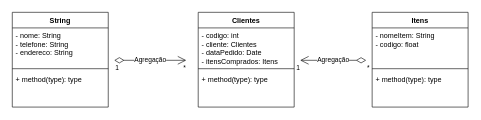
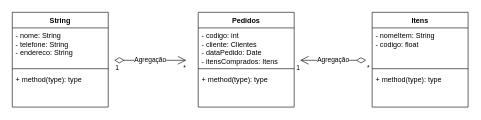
  <mxCell id="0" />
  <mxCell id="1" parent="0" />
  <mxCell id="2" value="String" style="swimlane;fontStyle=1;align=center;verticalAlign=top;childLayout=stackLayout;horizontal=1;startSize=26;horizontalStack=0;resizeParent=1;resizeParentMax=0;resizeLast=0;collapsible=1;marginBottom=0;" vertex="1" parent="1"><mxGeometry x="20" y="20" width="160" height="158" as="geometry" /></mxCell>
  <mxCell id="3" value="- nome: String&#10;- telefone: String&#10;- endereco: String" style="text;strokeColor=none;fillColor=none;align=left;verticalAlign=top;spacingLeft=4;spacingRight=4;overflow=hidden;rotatable=0;points=[[0,0.5],[1,0.5]];portConstraint=eastwest;" vertex="1" parent="2"><mxGeometry y="26" width="160" height="64" as="geometry" /></mxCell>
  <mxCell id="4" value="" style="line;strokeWidth=1;fillColor=none;align=left;verticalAlign=middle;spacingTop=-1;spacingLeft=3;spacingRight=3;rotatable=0;labelPosition=right;points=[];portConstraint=eastwest;" vertex="1" parent="2"><mxGeometry y="90" width="160" height="8" as="geometry" /></mxCell>
  <mxCell id="5" value="+ method(type): type" style="text;strokeColor=none;fillColor=none;align=left;verticalAlign=top;spacingLeft=4;spacingRight=4;overflow=hidden;rotatable=0;points=[[0,0.5],[1,0.5]];portConstraint=eastwest;" vertex="1" parent="2"><mxGeometry y="98" width="160" height="60" as="geometry" /></mxCell>
- <mxCell id="6" value="Clientes" style="swimlane;fontStyle=1;align=center;verticalAlign=top;childLayout=stackLayout;horizontal=1;startSize=26;horizontalStack=0;resizeParent=1;resizeParentMax=0;resizeLast=0;collapsible=1;marginBottom=0;" vertex="1" parent="1"><mxGeometry x="330" y="20" width="160" height="158" as="geometry" /></mxCell>
+ <mxCell id="6" value="Pedidos" style="swimlane;fontStyle=1;align=center;verticalAlign=top;childLayout=stackLayout;horizontal=1;startSize=26;horizontalStack=0;resizeParent=1;resizeParentMax=0;resizeLast=0;collapsible=1;marginBottom=0;" vertex="1" parent="1"><mxGeometry x="330" y="20" width="160" height="158" as="geometry" /></mxCell>
  <mxCell id="7" value="- codigo: int&#10;- cliente: Clientes&#10;- dataPedido: Date&#10;- itensComprados: Itens" style="text;strokeColor=none;fillColor=none;align=left;verticalAlign=top;spacingLeft=4;spacingRight=4;overflow=hidden;rotatable=0;points=[[0,0.5],[1,0.5]];portConstraint=eastwest;" vertex="1" parent="6"><mxGeometry y="26" width="160" height="64" as="geometry" /></mxCell>
  <mxCell id="8" value="" style="line;strokeWidth=1;fillColor=none;align=left;verticalAlign=middle;spacingTop=-1;spacingLeft=3;spacingRight=3;rotatable=0;labelPosition=right;points=[];portConstraint=eastwest;" vertex="1" parent="6"><mxGeometry y="90" width="160" height="8" as="geometry" /></mxCell>
  <mxCell id="9" value="+ method(type): type" style="text;strokeColor=none;fillColor=none;align=left;verticalAlign=top;spacingLeft=4;spacingRight=4;overflow=hidden;rotatable=0;points=[[0,0.5],[1,0.5]];portConstraint=eastwest;" vertex="1" parent="6"><mxGeometry y="98" width="160" height="60" as="geometry" /></mxCell>
  <mxCell id="10" value="Itens" style="swimlane;fontStyle=1;align=center;verticalAlign=top;childLayout=stackLayout;horizontal=1;startSize=26;horizontalStack=0;resizeParent=1;resizeParentMax=0;resizeLast=0;collapsible=1;marginBottom=0;" vertex="1" parent="1"><mxGeometry x="620" y="20" width="160" height="158" as="geometry" /></mxCell>
  <mxCell id="11" value="- nomeItem: String&#10;- codigo: float" style="text;strokeColor=none;fillColor=none;align=left;verticalAlign=top;spacingLeft=4;spacingRight=4;overflow=hidden;rotatable=0;points=[[0,0.5],[1,0.5]];portConstraint=eastwest;" vertex="1" parent="10"><mxGeometry y="26" width="160" height="64" as="geometry" /></mxCell>
  <mxCell id="12" value="" style="line;strokeWidth=1;fillColor=none;align=left;verticalAlign=middle;spacingTop=-1;spacingLeft=3;spacingRight=3;rotatable=0;labelPosition=right;points=[];portConstraint=eastwest;" vertex="1" parent="10"><mxGeometry y="90" width="160" height="8" as="geometry" /></mxCell>
  <mxCell id="13" value="+ method(type): type" style="text;strokeColor=none;fillColor=none;align=left;verticalAlign=top;spacingLeft=4;spacingRight=4;overflow=hidden;rotatable=0;points=[[0,0.5],[1,0.5]];portConstraint=eastwest;" vertex="1" parent="10"><mxGeometry y="98" width="160" height="60" as="geometry" /></mxCell>
  <mxCell id="14" value="Agregação" style="endArrow=open;html=1;endSize=12;startArrow=diamondThin;startSize=14;startFill=0;edgeStyle=orthogonalEdgeStyle;" edge="1" parent="1"><mxGeometry relative="1" as="geometry"><mxPoint x="190" y="100" as="sourcePoint" /><mxPoint x="310" y="100" as="targetPoint" /></mxGeometry></mxCell>
  <mxCell id="15" value="1" style="edgeLabel;resizable=0;html=1;align=left;verticalAlign=top;" connectable="0" vertex="1" parent="14"><mxGeometry x="-1" relative="1" as="geometry" /></mxCell>
  <mxCell id="16" value="*" style="edgeLabel;resizable=0;html=1;align=right;verticalAlign=top;" connectable="0" vertex="1" parent="14"><mxGeometry x="1" relative="1" as="geometry" /></mxCell>
  <mxCell id="17" value="Agregação" style="endArrow=open;html=1;endSize=12;startArrow=diamondThin;startSize=14;startFill=0;edgeStyle=orthogonalEdgeStyle;" edge="1" parent="1"><mxGeometry relative="1" as="geometry"><mxPoint x="610" y="100" as="sourcePoint" /><mxPoint x="500" y="100" as="targetPoint" /></mxGeometry></mxCell>
  <mxCell id="18" value="*" style="edgeLabel;resizable=0;html=1;align=left;verticalAlign=top;" connectable="0" vertex="1" parent="17"><mxGeometry x="-1" relative="1" as="geometry" /></mxCell>
  <mxCell id="19" value="1" style="edgeLabel;resizable=0;html=1;align=right;verticalAlign=top;" connectable="0" vertex="1" parent="17"><mxGeometry x="1" relative="1" as="geometry" /></mxCell>
